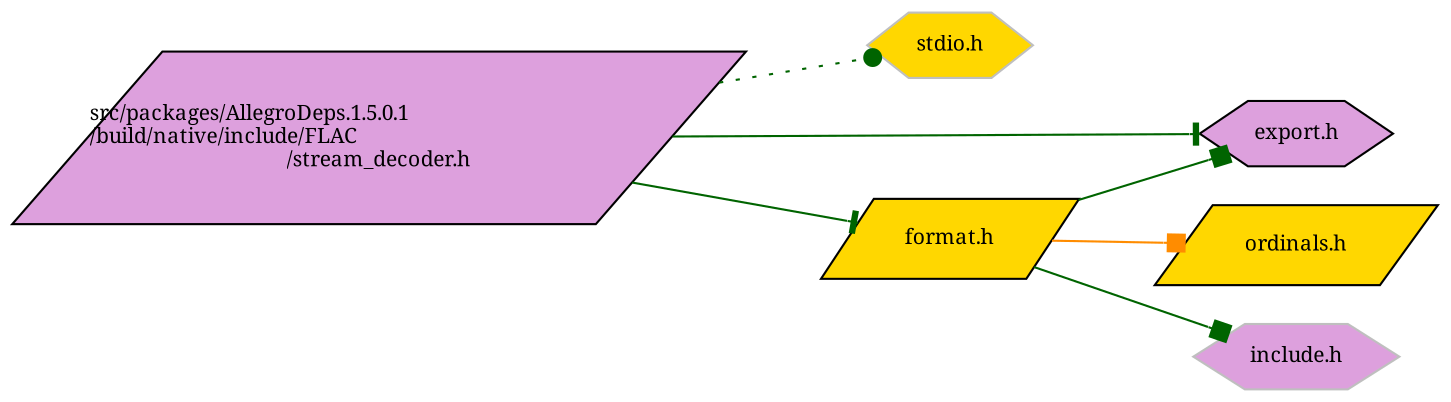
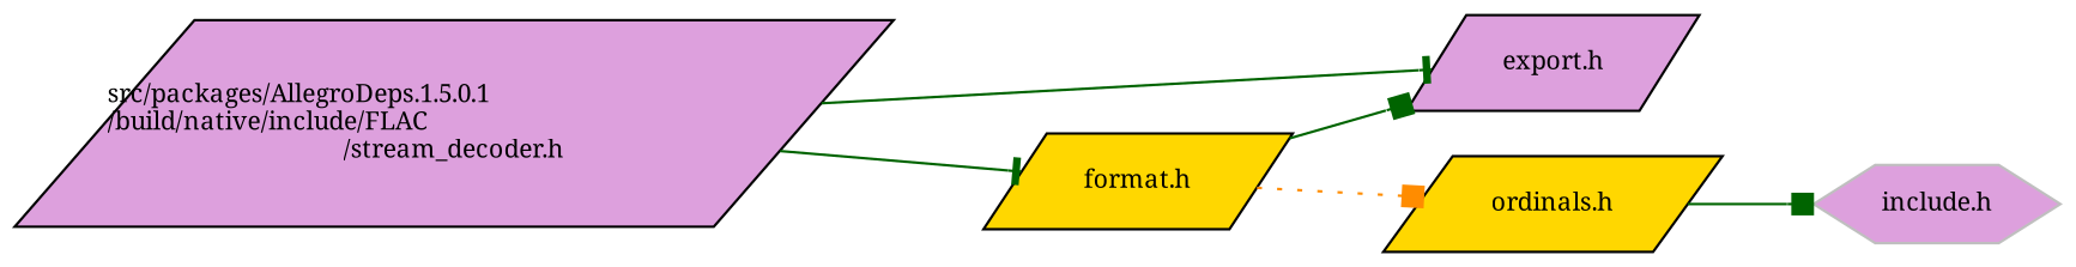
  digraph {
    fontname="Noto Serif"
    rankdir=LR
    node [color=black fillcolor=plum fontname="Noto Serif" fontsize=10 shape=parallelogram style=filled]
    edge [arrowhead=box color=darkgreen fontname="Noto Serif" fontsize=10 labelfontname=Helvetica labelfontsize=10 style=solid]
    n1 [fontcolor=black height=0.2 label="src/packages/AllegroDeps.1.5.0.1\l/build/native/include/FLAC\l/stream_decoder.h" width=0.4]
-   n2 [color=grey75 fillcolor=gold height=0.2 label="stdio.h" shape=hexagon width=0.4]
-   n3 [height=0.2 label="export.h" shape=hexagon width=0.4]
+   n3 [height=0.2 label="export.h" width=0.4]
    n4 [fillcolor=gold height=0.2 label="format.h" width=0.4]
    n5 [fillcolor=gold height=0.2 label="ordinals.h" width=0.4]
    n6 [color=grey75 height=0.2 label="include.h" shape=hexagon width=0.4]
-   n1 -> n2 [arrowhead=dot style=dotted]
    n1 -> n3 [arrowhead=tee]
    n1 -> n4 [arrowhead=tee]
    n4 -> n3
-   n4 -> n5 [color=darkorange]
-   n4 -> n6
+   n4 -> n5 [color=darkorange style=dotted]
+   n5 -> n6
  }
